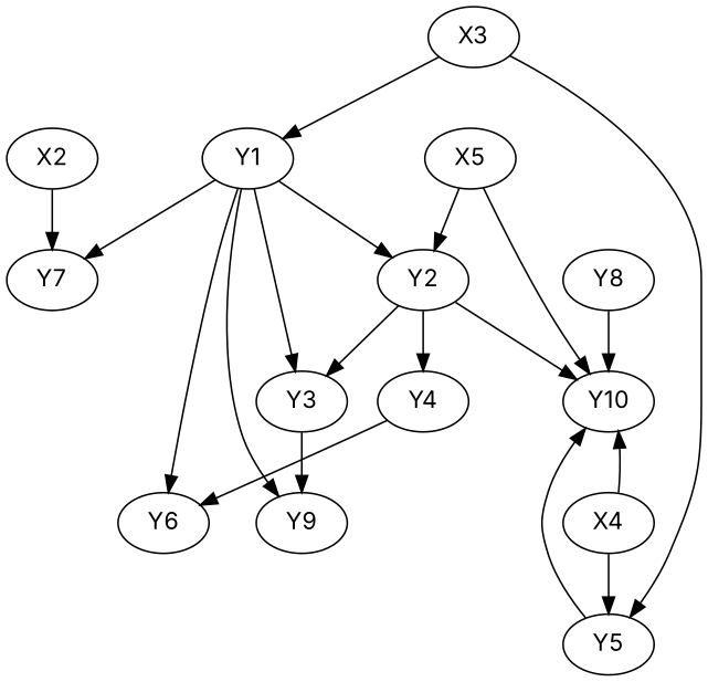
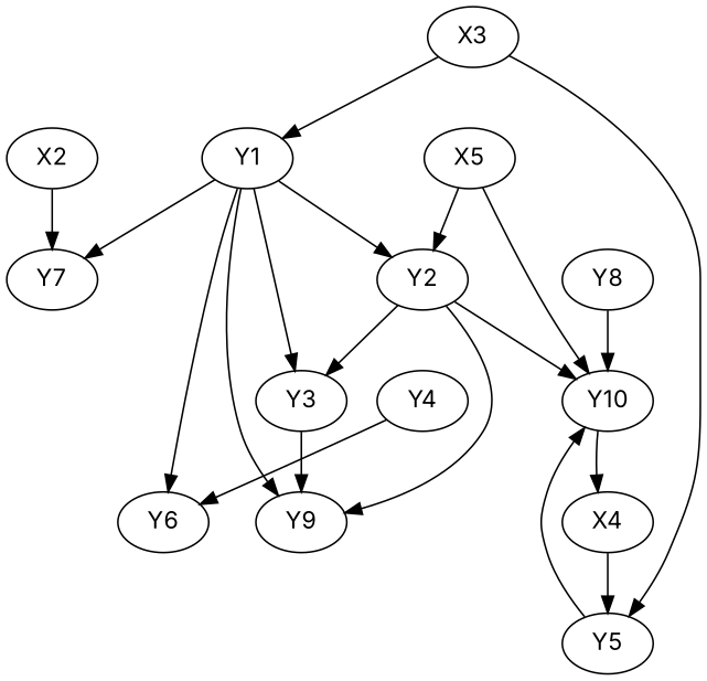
  strict digraph {
    fontname=Inter
    node [fontname=Inter]
    edge [fontname=Inter]
    X2
    Y7
    X3
    Y1
    Y5
    Y9
    Y2
    Y3
    Y6
    Y10
    Y4
    X4
    X5
    Y8
    X2 -> Y7
    X3 -> Y1
    X3 -> Y5
    Y1 -> Y7
    Y1 -> Y9
    Y1 -> Y2
    Y1 -> Y3
    Y1 -> Y6
    Y5 -> Y10
    Y2 -> Y3
    Y2 -> Y10
-   Y2 -> Y4
+   Y2 -> Y9
    Y3 -> Y9
    Y4 -> Y6
    X4 -> Y5
-   X4 -> Y10
+   Y10 -> X4
    X5 -> Y2
    X5 -> Y10
    Y8 -> Y10
  }
